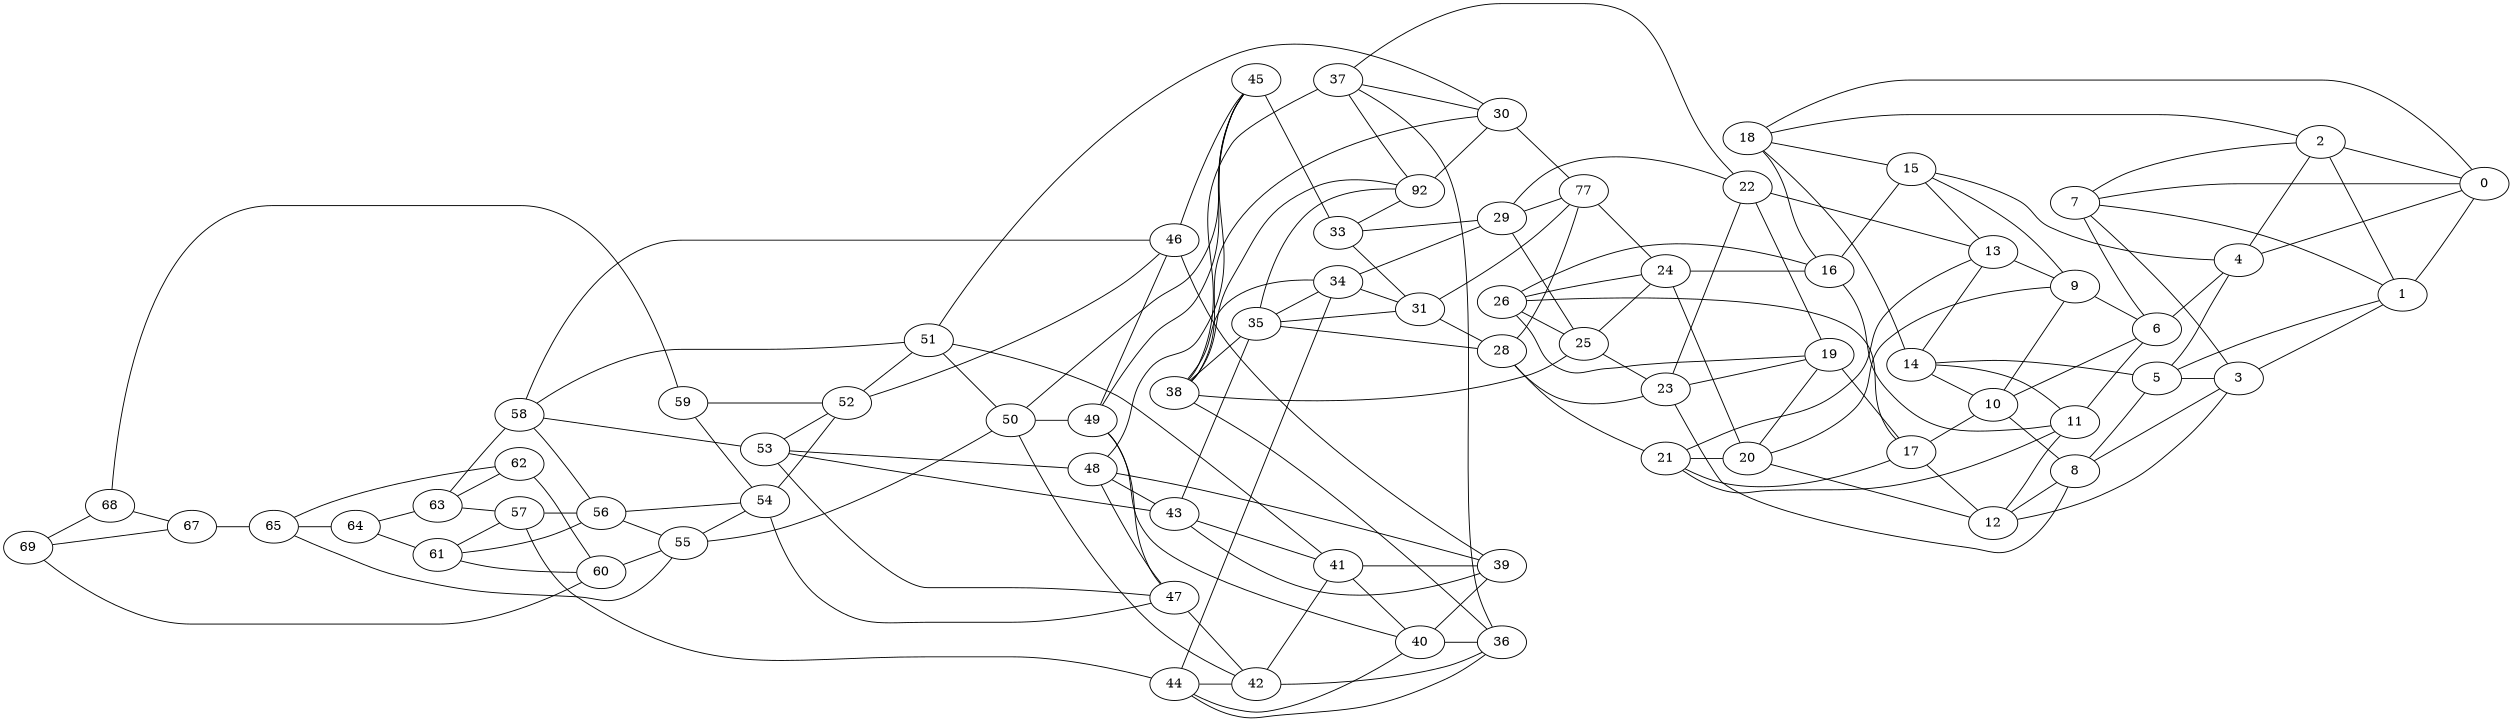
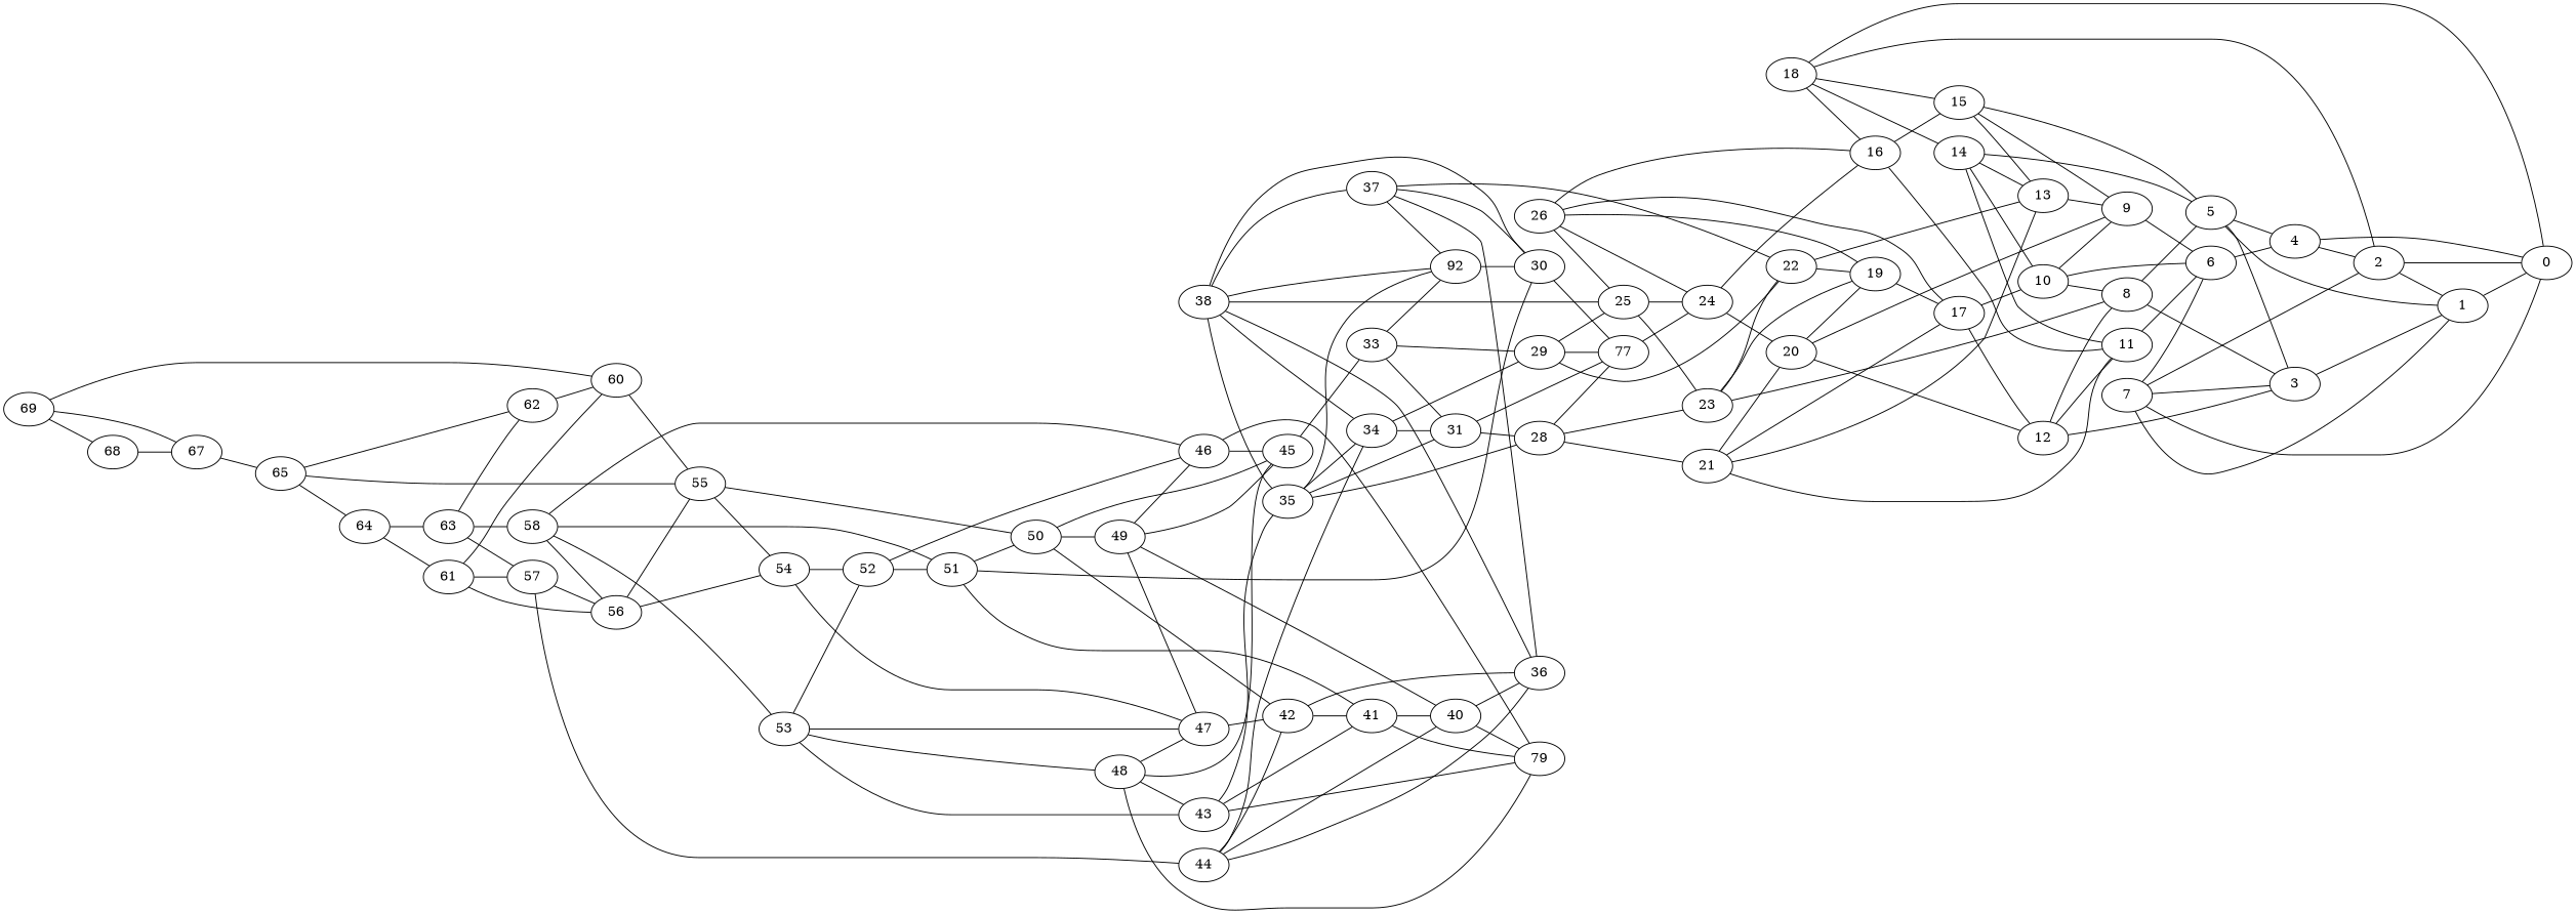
  graph {
    rankdir=LR
    38
    25
    30
    n4 [label=92]
    34
    35
    36
    37
    24
    23
    n11 [label=77]
    29
    31
    28
    22
    16
    20
    19
    8
    50
    45
    49
    42
    33
    46
    47
    40
    41
-   39
+   39 [label=79]
    26
    17
    11
    15
    12
    10
    6
    13
    4
    9
    51
    21
    3
    1
    5
    52
    2
    0
    53
    43
    48
    54
    55
    14
    7
    56
    57
    44
    18
    58
-   59
    60
    61
    62
    63
    64
    65
    67
    68
    69
    38 -- 25
    38 -- 30
    38 -- n4
    38 -- 34
    38 -- 35
    38 -- 36
    38 -- 37
    25 -- 24
    25 -- 23
    30 -- n11
    n4 -- 30
    34 -- 29
    34 -- 31
    35 -- n4
    35 -- 34
    35 -- 31
    35 -- 28
    37 -- 30
    37 -- n4
    37 -- 36
    37 -- 22
    24 -- 16
    24 -- 20
    23 -- 22
    23 -- 19
    23 -- 8
    n11 -- 24
    29 -- 25
    29 -- n11
    29 -- 22
    31 -- n11
    31 -- 28
    28 -- 23
    28 -- n11
    28 -- 21
    22 -- 19
    22 -- 13
    16 -- 11
    16 -- 15
    20 -- 19
    20 -- 12
    20 -- 9
    19 -- 17
    8 -- 3
    8 -- 5
    50 -- 45
    50 -- 49
    50 -- 42
    45 -- 33
    49 -- 45
    49 -- 46
    49 -- 47
    49 -- 40
    42 -- 36
    42 -- 41
    33 -- n4
    33 -- 29
    33 -- 31
    46 -- 45
    46 -- 39
    47 -- 42
    40 -- 36
    40 -- 39
    41 -- 40
    41 -- 39
    26 -- 25
    26 -- 24
    26 -- 16
    26 -- 19
    26 -- 17
    17 -- 12
    17 -- 10
    11 -- 6
    15 -- 13
-   15 -- 4
+   15 -- 5
    15 -- 9
    12 -- 8
    12 -- 11
    12 -- 3
    10 -- 8
    10 -- 6
    10 -- 9
    6 -- 4
    13 -- 9
    4 -- 2
    4 -- 0
    9 -- 6
    51 -- 30
    51 -- 50
    51 -- 41
    21 -- 20
    21 -- 17
    21 -- 11
    21 -- 13
    3 -- 1
    1 -- 0
    5 -- 4
    5 -- 3
    5 -- 1
    52 -- 46
    52 -- 51
    2 -- 1
    2 -- 0
    53 -- 47
    53 -- 52
    53 -- 43
    53 -- 48
    43 -- 35
    43 -- 41
    43 -- 39
    48 -- 45
    48 -- 47
    48 -- 39
    48 -- 43
    54 -- 47
    54 -- 52
    55 -- 50
    55 -- 54
    14 -- 11
    14 -- 10
    14 -- 13
    14 -- 5
    7 -- 6
    7 -- 3
    7 -- 1
    7 -- 2
    7 -- 0
    56 -- 54
    56 -- 55
    57 -- 56
    57 -- 44
    44 -- 34
    44 -- 36
    44 -- 42
    44 -- 40
    18 -- 16
    18 -- 15
    18 -- 2
    18 -- 0
    18 -- 14
    58 -- 46
    58 -- 51
    58 -- 53
    58 -- 56
-   59 -- 52
-   59 -- 54
    60 -- 55
    61 -- 56
    61 -- 57
    61 -- 60
    62 -- 60
    63 -- 57
    63 -- 58
    63 -- 62
    64 -- 61
    64 -- 63
    65 -- 55
    65 -- 62
    65 -- 64
    67 -- 65
-   68 -- 59
    68 -- 67
    69 -- 60
    69 -- 67
    69 -- 68
  }
